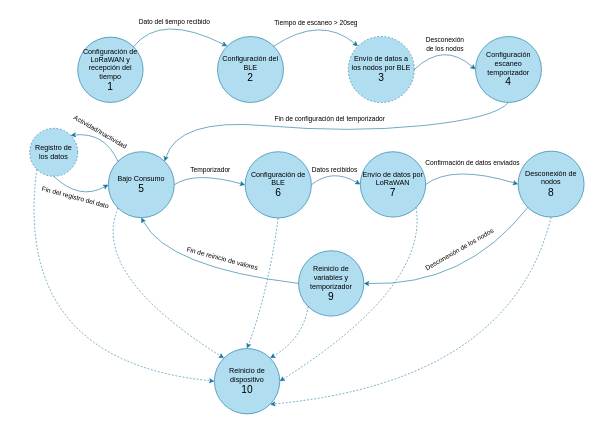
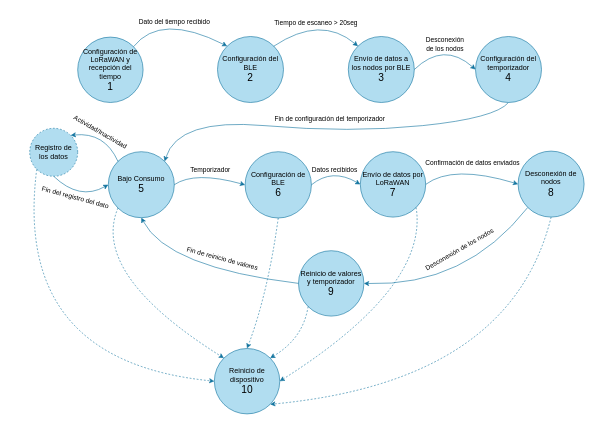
  <mxCell id="0" />
  <mxCell id="1" parent="0" />
  <mxCell id="2" value="Configuración de LoRaWAN y recepción del tiempo&lt;br&gt;&lt;font style=&quot;font-size: 17px&quot;&gt;1&lt;/font&gt;" style="ellipse;whiteSpace=wrap;html=1;aspect=fixed;fillColor=#b1ddf0;strokeColor=#10739e;" parent="1" vertex="1"><mxGeometry x="129" y="61" width="109" height="109" as="geometry" /></mxCell>
  <mxCell id="3" value="Configuración del BLE&lt;br&gt;&lt;span style=&quot;font-size: 17px&quot;&gt;2&lt;/span&gt;" style="ellipse;whiteSpace=wrap;html=1;aspect=fixed;fillColor=#b1ddf0;strokeColor=#10739e;" parent="1" vertex="1"><mxGeometry x="362" y="60" width="110" height="110" as="geometry" /></mxCell>
- <mxCell id="4" value="Envío de datos a los nodos por BLE&lt;br&gt;&lt;span style=&quot;font-size: 17px&quot;&gt;3&lt;/span&gt;" style="ellipse;whiteSpace=wrap;html=1;aspect=fixed;fillColor=#b1ddf0;strokeColor=#10739e;dashed=1;" parent="1" vertex="1"><mxGeometry x="580" y="60" width="110" height="110" as="geometry" /></mxCell>
+ <mxCell id="4" value="Envío de datos a los nodos por BLE&lt;br&gt;&lt;span style=&quot;font-size: 17px&quot;&gt;3&lt;/span&gt;" style="ellipse;whiteSpace=wrap;html=1;aspect=fixed;fillColor=#b1ddf0;strokeColor=#10739e;" parent="1" vertex="1"><mxGeometry x="580" y="60" width="110" height="110" as="geometry" /></mxCell>
  <mxCell id="5" value="Bajo Consumo&lt;br&gt;&lt;span style=&quot;font-size: 17px&quot;&gt;5&lt;/span&gt;" style="ellipse;whiteSpace=wrap;html=1;aspect=fixed;fillColor=#b1ddf0;strokeColor=#10739e;" parent="1" vertex="1"><mxGeometry x="180" y="252" width="110" height="110" as="geometry" /></mxCell>
  <mxCell id="6" value="Registro de los datos" style="ellipse;whiteSpace=wrap;html=1;aspect=fixed;fillColor=#b1ddf0;strokeColor=#10739e;dashed=1;" parent="1" vertex="1"><mxGeometry x="49" y="213" width="80" height="80" as="geometry" /></mxCell>
  <mxCell id="7" value="Configuración de&lt;br&gt;BLE&lt;br&gt;&lt;span style=&quot;font-size: 17px&quot;&gt;6&lt;/span&gt;" style="ellipse;whiteSpace=wrap;html=1;aspect=fixed;fillColor=#b1ddf0;strokeColor=#10739e;" parent="1" vertex="1"><mxGeometry x="408" y="252" width="110.5" height="110.5" as="geometry" /></mxCell>
  <mxCell id="8" value="Envío de datos por LoRaWAN&lt;br&gt;&lt;span style=&quot;font-size: 17px&quot;&gt;7&lt;/span&gt;" style="ellipse;whiteSpace=wrap;html=1;aspect=fixed;fillColor=#b1ddf0;strokeColor=#10739e;" parent="1" vertex="1"><mxGeometry x="600" y="252" width="109" height="109" as="geometry" /></mxCell>
- <mxCell id="9" value="Reinicio de variables y temporizador&lt;br&gt;&lt;span style=&quot;font-size: 17px&quot;&gt;9&lt;/span&gt;" style="ellipse;whiteSpace=wrap;html=1;aspect=fixed;fillColor=#b1ddf0;strokeColor=#10739e;" parent="1" vertex="1"><mxGeometry x="497" y="417" width="109" height="109" as="geometry" /></mxCell>
+ <mxCell id="9" value="Reinicio de valores y temporizador&lt;br&gt;&lt;span style=&quot;font-size: 17px&quot;&gt;9&lt;/span&gt;" style="ellipse;whiteSpace=wrap;html=1;aspect=fixed;fillColor=#b1ddf0;strokeColor=#10739e;" parent="1" vertex="1"><mxGeometry x="497" y="417" width="109" height="109" as="geometry" /></mxCell>
  <mxCell id="10" value="Reinicio de dispositivo&lt;br&gt;&lt;span style=&quot;font-size: 17px&quot;&gt;10&lt;/span&gt;" style="ellipse;whiteSpace=wrap;html=1;aspect=fixed;fillColor=#b1ddf0;strokeColor=#10739e;" parent="1" vertex="1"><mxGeometry x="356.75" y="580" width="109" height="109" as="geometry" /></mxCell>
  <mxCell id="11" value="" style="curved=1;endArrow=classic;html=1;entryX=0;entryY=0;entryDx=0;entryDy=0;exitX=1;exitY=0;exitDx=0;exitDy=0;fillColor=#b1ddf0;strokeColor=#10739e;" parent="1" source="2" target="3" edge="1"><mxGeometry width="50" height="50" relative="1" as="geometry"><mxPoint x="384" y="363" as="sourcePoint" /><mxPoint x="434" y="313" as="targetPoint" /><Array as="points"><mxPoint x="267" y="20" /></Array></mxGeometry></mxCell>
  <mxCell id="12" value="Dato del tiempo recibido" style="edgeLabel;html=1;align=center;verticalAlign=middle;resizable=0;points=[];" parent="11" vertex="1" connectable="0"><mxGeometry x="0.18" y="-18" relative="1" as="geometry"><mxPoint x="-8" y="-21" as="offset" /></mxGeometry></mxCell>
  <mxCell id="13" value="" style="curved=1;endArrow=classic;html=1;entryX=0;entryY=0;entryDx=0;entryDy=0;exitX=1;exitY=0;exitDx=0;exitDy=0;fillColor=#b1ddf0;strokeColor=#10739e;" parent="1" source="3" target="4" edge="1"><mxGeometry width="50" height="50" relative="1" as="geometry"><mxPoint x="462.001" y="74.109" as="sourcePoint" /><mxPoint x="602.219" y="74.109" as="targetPoint" /><Array as="points"><mxPoint x="534.11" y="24" /></Array></mxGeometry></mxCell>
  <mxCell id="14" value="Tiempo de escaneo &amp;gt; 20seg" style="edgeLabel;html=1;align=center;verticalAlign=middle;resizable=0;points=[];" parent="13" vertex="1" connectable="0"><mxGeometry x="0.18" y="-18" relative="1" as="geometry"><mxPoint x="-4" y="-6" as="offset" /></mxGeometry></mxCell>
  <mxCell id="15" value="" style="curved=1;endArrow=classic;html=1;exitX=0.5;exitY=1;exitDx=0;exitDy=0;entryX=1;entryY=0;entryDx=0;entryDy=0;fillColor=#b1ddf0;strokeColor=#10739e;" parent="1" source="34" target="5" edge="1"><mxGeometry width="50" height="50" relative="1" as="geometry"><mxPoint x="384" y="296" as="sourcePoint" /><mxPoint x="434" y="246" as="targetPoint" /><Array as="points"><mxPoint x="825" y="196" /><mxPoint x="583" y="221" /><mxPoint x="296" y="196" /></Array></mxGeometry></mxCell>
  <mxCell id="16" value="Fin de configuración del temporizador" style="edgeLabel;html=1;align=center;verticalAlign=middle;resizable=0;points=[];" parent="15" vertex="1" connectable="0"><mxGeometry x="0.153" y="2" relative="1" as="geometry"><mxPoint x="57" y="-18" as="offset" /></mxGeometry></mxCell>
  <mxCell id="17" value="" style="curved=1;endArrow=classic;html=1;exitX=0;exitY=0;exitDx=0;exitDy=0;entryX=1;entryY=0;entryDx=0;entryDy=0;fillColor=#b1ddf0;strokeColor=#10739e;" parent="1" source="5" target="6" edge="1"><mxGeometry width="50" height="50" relative="1" as="geometry"><mxPoint x="384" y="296" as="sourcePoint" /><mxPoint x="434" y="246" as="targetPoint" /><Array as="points"><mxPoint x="174" y="219" /></Array></mxGeometry></mxCell>
  <mxCell id="18" value="Actividad/Inactividad" style="edgeLabel;html=1;align=center;verticalAlign=middle;resizable=0;points=[];rotation=30;" parent="17" vertex="1" connectable="0"><mxGeometry x="-0.299" y="6" relative="1" as="geometry"><mxPoint x="-8" y="-17" as="offset" /></mxGeometry></mxCell>
  <mxCell id="19" value="" style="curved=1;endArrow=classic;html=1;exitX=0.5;exitY=1;exitDx=0;exitDy=0;entryX=0;entryY=0.5;entryDx=0;entryDy=0;fillColor=#b1ddf0;strokeColor=#10739e;" parent="1" source="6" target="5" edge="1"><mxGeometry width="50" height="50" relative="1" as="geometry"><mxPoint x="384" y="296" as="sourcePoint" /><mxPoint x="434" y="246" as="targetPoint" /><Array as="points"><mxPoint x="132" y="334" /></Array></mxGeometry></mxCell>
  <mxCell id="20" value="Fin del registro del dato" style="edgeLabel;html=1;align=center;verticalAlign=middle;resizable=0;points=[];rotation=15;" parent="19" vertex="1" connectable="0"><mxGeometry x="-0.331" y="3" relative="1" as="geometry"><mxPoint x="6" y="10" as="offset" /></mxGeometry></mxCell>
  <mxCell id="21" value="" style="curved=1;endArrow=classic;html=1;exitX=1;exitY=0.5;exitDx=0;exitDy=0;entryX=0;entryY=0.5;entryDx=0;entryDy=0;fillColor=#b1ddf0;strokeColor=#10739e;" parent="1" source="5" target="7" edge="1"><mxGeometry width="50" height="50" relative="1" as="geometry"><mxPoint x="384" y="296" as="sourcePoint" /><mxPoint x="434" y="246" as="targetPoint" /><Array as="points"><mxPoint x="324" y="284" /></Array></mxGeometry></mxCell>
  <mxCell id="22" value="Temporizador" style="edgeLabel;html=1;align=center;verticalAlign=middle;resizable=0;points=[];" parent="21" vertex="1" connectable="0"><mxGeometry x="-0.17" y="-8" relative="1" as="geometry"><mxPoint x="16" y="-13" as="offset" /></mxGeometry></mxCell>
  <mxCell id="23" value="" style="curved=1;endArrow=classic;html=1;entryX=0;entryY=0.5;entryDx=0;entryDy=0;exitX=1;exitY=0.5;exitDx=0;exitDy=0;fillColor=#b1ddf0;strokeColor=#10739e;" parent="1" source="7" target="8" edge="1"><mxGeometry width="50" height="50" relative="1" as="geometry"><mxPoint x="384" y="296" as="sourcePoint" /><mxPoint x="434" y="246" as="targetPoint" /><Array as="points"><mxPoint x="553" y="279" /></Array></mxGeometry></mxCell>
  <mxCell id="24" value="Datos recibidos" style="edgeLabel;html=1;align=center;verticalAlign=middle;resizable=0;points=[];" parent="23" vertex="1" connectable="0"><mxGeometry x="0.155" y="-8" relative="1" as="geometry"><mxPoint x="-3" y="-11" as="offset" /></mxGeometry></mxCell>
  <mxCell id="25" value="" style="curved=1;endArrow=classic;html=1;exitX=0;exitY=1;exitDx=0;exitDy=0;entryX=1;entryY=0.5;entryDx=0;entryDy=0;fillColor=#b1ddf0;strokeColor=#10739e;" parent="1" source="37" target="9" edge="1"><mxGeometry width="50" height="50" relative="1" as="geometry"><mxPoint x="384" y="296" as="sourcePoint" /><mxPoint x="434" y="246" as="targetPoint" /><Array as="points"><mxPoint x="775" y="477" /></Array></mxGeometry></mxCell>
  <mxCell id="26" value="Desconexión de los nodos" style="edgeLabel;html=1;align=center;verticalAlign=middle;resizable=0;points=[];rotation=-30;" parent="25" vertex="1" connectable="0"><mxGeometry x="-0.326" y="-19" relative="1" as="geometry"><mxPoint x="-29" y="-8" as="offset" /></mxGeometry></mxCell>
  <mxCell id="27" value="" style="curved=1;endArrow=classic;html=1;entryX=0.5;entryY=1;entryDx=0;entryDy=0;exitX=0;exitY=0.5;exitDx=0;exitDy=0;fillColor=#b1ddf0;strokeColor=#10739e;" parent="1" source="9" target="5" edge="1"><mxGeometry width="50" height="50" relative="1" as="geometry"><mxPoint x="382" y="434" as="sourcePoint" /><mxPoint x="432" y="384" as="targetPoint" /><Array as="points"><mxPoint x="278" y="445" /></Array></mxGeometry></mxCell>
  <mxCell id="28" value="Fin de reinicio de valores" style="edgeLabel;html=1;align=center;verticalAlign=middle;resizable=0;points=[];rotation=15;" parent="27" vertex="1" connectable="0"><mxGeometry x="0.123" y="-8" relative="1" as="geometry"><mxPoint x="46" y="-13" as="offset" /></mxGeometry></mxCell>
  <mxCell id="29" value="" style="curved=1;endArrow=classic;html=1;exitX=0;exitY=1;exitDx=0;exitDy=0;entryX=0;entryY=0.5;entryDx=0;entryDy=0;dashed=1;fillColor=#b1ddf0;strokeColor=#10739e;" parent="1" source="6" target="10" edge="1"><mxGeometry width="50" height="50" relative="1" as="geometry"><mxPoint x="390" y="430" as="sourcePoint" /><mxPoint x="440" y="380" as="targetPoint" /><Array as="points"><mxPoint x="20" y="601" /></Array></mxGeometry></mxCell>
  <mxCell id="30" value="" style="curved=1;endArrow=classic;html=1;dashed=1;entryX=0;entryY=0;entryDx=0;entryDy=0;exitX=0;exitY=1;exitDx=0;exitDy=0;fillColor=#b1ddf0;strokeColor=#10739e;" parent="1" source="5" target="10" edge="1"><mxGeometry width="50" height="50" relative="1" as="geometry"><mxPoint x="390" y="430" as="sourcePoint" /><mxPoint x="440" y="380" as="targetPoint" /><Array as="points"><mxPoint x="150" y="456" /></Array></mxGeometry></mxCell>
  <mxCell id="31" value="" style="curved=1;endArrow=classic;html=1;dashed=1;entryX=1;entryY=0;entryDx=0;entryDy=0;fillColor=#b1ddf0;strokeColor=#10739e;exitX=0;exitY=1;exitDx=0;exitDy=0;" parent="1" target="10" edge="1" source="9"><mxGeometry width="50" height="50" relative="1" as="geometry"><mxPoint x="409" y="530" as="sourcePoint" /><mxPoint x="440" y="380" as="targetPoint" /><Array as="points"><mxPoint x="505" y="563" /></Array></mxGeometry></mxCell>
  <mxCell id="32" value="" style="curved=1;endArrow=classic;html=1;dashed=1;entryX=0.5;entryY=0;entryDx=0;entryDy=0;exitX=0.5;exitY=1;exitDx=0;exitDy=0;fillColor=#b1ddf0;strokeColor=#10739e;" parent="1" source="7" target="10" edge="1"><mxGeometry width="50" height="50" relative="1" as="geometry"><mxPoint x="390" y="430" as="sourcePoint" /><mxPoint x="440" y="380" as="targetPoint" /><Array as="points"><mxPoint x="446" y="488" /></Array></mxGeometry></mxCell>
  <mxCell id="33" value="" style="curved=1;endArrow=classic;html=1;dashed=1;entryX=1;entryY=0.5;entryDx=0;entryDy=0;exitX=1;exitY=1;exitDx=0;exitDy=0;fillColor=#b1ddf0;strokeColor=#10739e;" parent="1" source="8" target="10" edge="1"><mxGeometry width="50" height="50" relative="1" as="geometry"><mxPoint x="390" y="430" as="sourcePoint" /><mxPoint x="440" y="380" as="targetPoint" /><Array as="points"><mxPoint x="714" y="477" /></Array></mxGeometry></mxCell>
- <mxCell id="34" value="Configuración escaneo temporizador&lt;br&gt;&lt;span style=&quot;font-size: 17px&quot;&gt;4&lt;/span&gt;" style="ellipse;whiteSpace=wrap;html=1;aspect=fixed;fillColor=#b1ddf0;strokeColor=#10739e;" parent="1" vertex="1"><mxGeometry x="792" y="60" width="110" height="110" as="geometry" /></mxCell>
+ <mxCell id="34" value="Configuración del temporizador&lt;br&gt;&lt;span style=&quot;font-size: 17px&quot;&gt;4&lt;/span&gt;" style="ellipse;whiteSpace=wrap;html=1;aspect=fixed;fillColor=#b1ddf0;strokeColor=#10739e;" parent="1" vertex="1"><mxGeometry x="792" y="60" width="110" height="110" as="geometry" /></mxCell>
  <mxCell id="35" value="" style="curved=1;endArrow=classic;html=1;exitX=1;exitY=0.5;exitDx=0;exitDy=0;entryX=0;entryY=0.5;entryDx=0;entryDy=0;fillColor=#b1ddf0;strokeColor=#10739e;" parent="1" source="4" target="34" edge="1"><mxGeometry width="50" height="50" relative="1" as="geometry"><mxPoint x="538" y="323" as="sourcePoint" /><mxPoint x="588" y="273" as="targetPoint" /><Array as="points"><mxPoint x="739" y="68" /></Array></mxGeometry></mxCell>
  <mxCell id="36" value="Desconexión &lt;br&gt;de los nodos" style="edgeLabel;html=1;align=center;verticalAlign=middle;resizable=0;points=[];" parent="35" vertex="1" connectable="0"><mxGeometry x="0.285" y="-12" relative="1" as="geometry"><mxPoint x="-6" y="-18" as="offset" /></mxGeometry></mxCell>
  <mxCell id="37" value="Desconexión de nodos&lt;br&gt;&lt;span style=&quot;font-size: 17px&quot;&gt;8&lt;/span&gt;" style="ellipse;whiteSpace=wrap;html=1;aspect=fixed;fillColor=#b1ddf0;strokeColor=#10739e;" vertex="1" parent="1"><mxGeometry x="863" y="251" width="110" height="110" as="geometry" /></mxCell>
  <mxCell id="38" value="" style="curved=1;endArrow=classic;html=1;exitX=1;exitY=0.5;exitDx=0;exitDy=0;entryX=0;entryY=0.5;entryDx=0;entryDy=0;fillColor=#b1ddf0;strokeColor=#10739e;" edge="1" parent="1" source="8" target="37"><mxGeometry width="50" height="50" relative="1" as="geometry"><mxPoint x="487" y="261" as="sourcePoint" /><mxPoint x="537" y="211" as="targetPoint" /><Array as="points"><mxPoint x="754" y="273" /></Array></mxGeometry></mxCell>
  <mxCell id="39" value="Confirmación de datos enviados" style="edgeLabel;html=1;align=center;verticalAlign=middle;resizable=0;points=[];rotation=0;" vertex="1" connectable="0" parent="38"><mxGeometry x="-0.36" y="-8" relative="1" as="geometry"><mxPoint x="29" y="-10" as="offset" /></mxGeometry></mxCell>
  <mxCell id="40" value="" style="curved=1;endArrow=classic;html=1;exitX=0.5;exitY=1;exitDx=0;exitDy=0;entryX=1;entryY=1;entryDx=0;entryDy=0;dashed=1;fillColor=#b1ddf0;strokeColor=#10739e;" edge="1" parent="1" source="37" target="10"><mxGeometry width="50" height="50" relative="1" as="geometry"><mxPoint x="466" y="415" as="sourcePoint" /><mxPoint x="561" y="678.118" as="targetPoint" /><Array as="points"><mxPoint x="851" y="635" /></Array></mxGeometry></mxCell>
